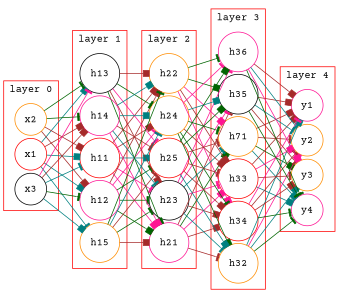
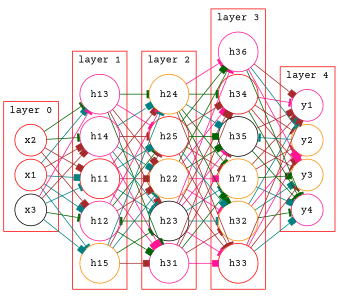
  digraph {
    fontname="Courier Prime"
    nodesep=.05
    rankdir=LR
    splines=line
    node [color=darkorange fontname="Courier Prime" shape=circle]
    edge [arrowhead=box color=brown fontname="Courier Prime"]
    h11 [color=red]
    h12 [color=deeppink]
-   h13 [color=black]
+   h13 [color=deeppink]
    h14 [color=deeppink]
    h15
    x1 [color=red]
-   x2
+   x2 [color=red]
    x3 [color=black]
-   h21 [color=deeppink]
+   h21 [color=deeppink label=h31]
    h22
    h23 [color=black]
    h24
    h25 [color=red]
    n14 [label=h71]
    h32
    h33 [color=red]
    h34 [color=red]
    h35 [color=black]
    h36 [color=deeppink]
    y1 [color=deeppink]
    y2
    y3
    y4 [color=deeppink]
    subgraph cluster_1 {
      color=red
      label="layer 1"
      h11
      h12
      h13
      h14
      h15
    }
    subgraph cluster_2 {
      color=red
      label="layer 0"
      x1
      x2
      x3
    }
    subgraph cluster_3 {
      color=red
      label="layer 2"
      h21
      h22
      h23
      h24
      h25
    }
    subgraph cluster_4 {
      color=red
      label="layer 3"
      n14
      h32
      h33
      h34
      h35
      h36
    }
    subgraph cluster_5 {
      color=red
      label="layer 4"
      y1
      y2
      y3
      y4
    }
    h11 -> h21 [color=deeppink]
    h11 -> h22
-   h11 -> h23 [arrowhead=tee color=deeppink]
+   h11 -> h23 [arrowhead=tee color=teal]
    h11 -> h24
    h11 -> h25 [color=teal]
    h12 -> h21 [color=darkgreen]
    h12 -> h22
-   h12 -> h23 [arrowhead=tee color=darkgreen]
+   h23 -> h12 [arrowhead=tee color=darkgreen]
    h12 -> h24 [arrowhead=tee color=deeppink]
    h12 -> h25 [arrowhead=tee color=darkgreen]
    h13 -> h21 [color=darkgreen]
    h13 -> h22
    h13 -> h23
    h13 -> h24 [arrowhead=tee color=darkgreen]
    h13 -> h25 [arrowhead=tee color=deeppink]
    h14 -> h21 [color=deeppink]
    h14 -> h22 [color=teal]
    h14 -> h23 [arrowhead=tee color=teal]
    h14 -> h24 [color=teal]
    h14 -> h25 [arrowhead=tee]
    h15 -> h21
-   h15 -> h22 [arrowhead=tee color=darkgreen]
+   h15 -> h22 [arrowhead=tee color=teal]
    h15 -> h23 [arrowhead=tee color=darkgreen]
    h15 -> h24 [arrowhead=tee color=teal]
    h15 -> h25 [arrowhead=tee]
    x1 -> h11 [color=teal]
    x1 -> h12 [color=teal]
    x1 -> h13 [color=teal]
    x1 -> h14
    x1 -> h15 [arrowhead=tee color=teal]
    x2 -> h11
    x2 -> h12
    x2 -> h13 [arrowhead=tee color=darkgreen]
    x2 -> h14 [arrowhead=tee color=darkgreen]
    x3 -> h11 [arrowhead=tee color=teal]
    x3 -> h12 [arrowhead=tee color=darkgreen]
    x3 -> h13 [arrowhead=tee color=deeppink]
    x3 -> h14
    x3 -> h15 [color=teal]
    h21 -> n14 [color=darkgreen]
    h21 -> h32 [arrowhead=tee]
    h21 -> h33 [color=deeppink]
    h21 -> h34
    h21 -> h35 [arrowhead=tee]
    h22 -> n14 [color=deeppink]
-   h22 -> h33
+   h22 -> h32 [arrowhead=tee color=deeppink]
+   h22 -> h33 [arrowhead=tee]
    h22 -> h34 [color=deeppink]
    h22 -> h35 [color=darkgreen]
    h22 -> h36 [arrowhead=tee color=darkgreen]
    h23 -> n14 [arrowhead=tee color=teal]
    h23 -> h32 [arrowhead=tee color=teal]
    h23 -> h33 [arrowhead=tee color=deeppink]
    h23 -> h34
    h23 -> h35 [arrowhead=tee color=deeppink]
    h23 -> h36 [arrowhead=tee color=deeppink]
    h24 -> n14 [arrowhead=tee color=darkgreen]
    h24 -> h32 [color=darkgreen]
-   h24 -> h33
+   h24 -> h33 [arrowhead=tee]
    h24 -> h34 [arrowhead=tee color=darkgreen]
    h24 -> h35 [color=teal]
    h24 -> h36 [arrowhead=tee color=deeppink]
    h25 -> n14 [arrowhead=tee]
    h25 -> h32 [color=teal]
    h25 -> h33 [arrowhead=tee]
    h25 -> h34
    h25 -> h35 [color=darkgreen]
    h25 -> h36 [color=darkgreen]
    n14 -> y1
    n14 -> y2 [arrowhead=tee]
    n14 -> y3 [color=darkgreen]
    n14 -> y4 [color=teal]
    h32 -> y1 [color=teal]
    h32 -> y2 [color=deeppink]
    h32 -> y3 [color=teal]
    h32 -> y4 [arrowhead=tee color=darkgreen]
    h33 -> y1
    h33 -> y2 [color=deeppink]
    h33 -> y3 [arrowhead=tee]
    h33 -> y4 [color=teal]
    h34 -> y1 [arrowhead=tee color=deeppink]
    h34 -> y2 [arrowhead=tee]
    h34 -> y3
    h34 -> y4 [arrowhead=tee color=darkgreen]
    h35 -> y1
-   h35 -> y2 [arrowhead=tee color=teal]
+   y2 -> h35 [arrowhead=tee color=teal]
    h35 -> y3 [arrowhead=tee]
    h35 -> y4 [arrowhead=tee color=darkgreen]
    h36 -> y1
    h36 -> y2 [arrowhead=tee color=teal]
    h36 -> y3 [color=deeppink]
    h36 -> y4 [arrowhead=tee color=darkgreen]
  }
